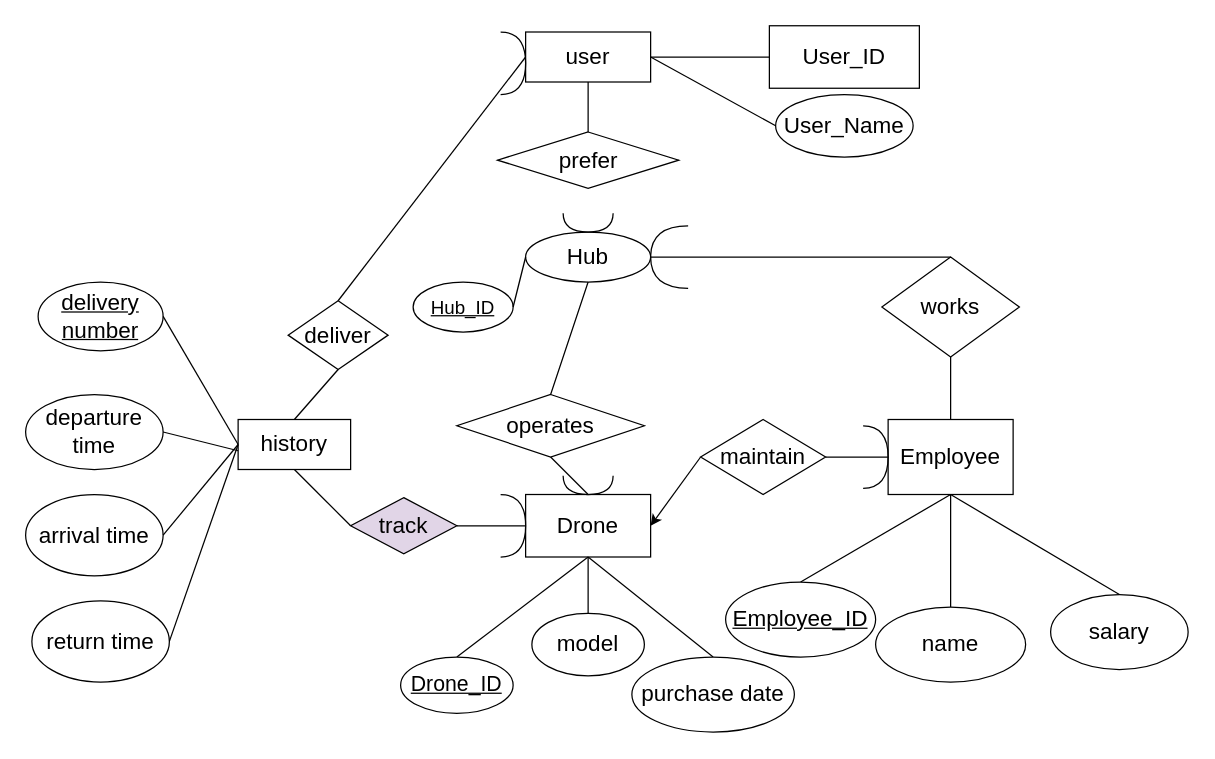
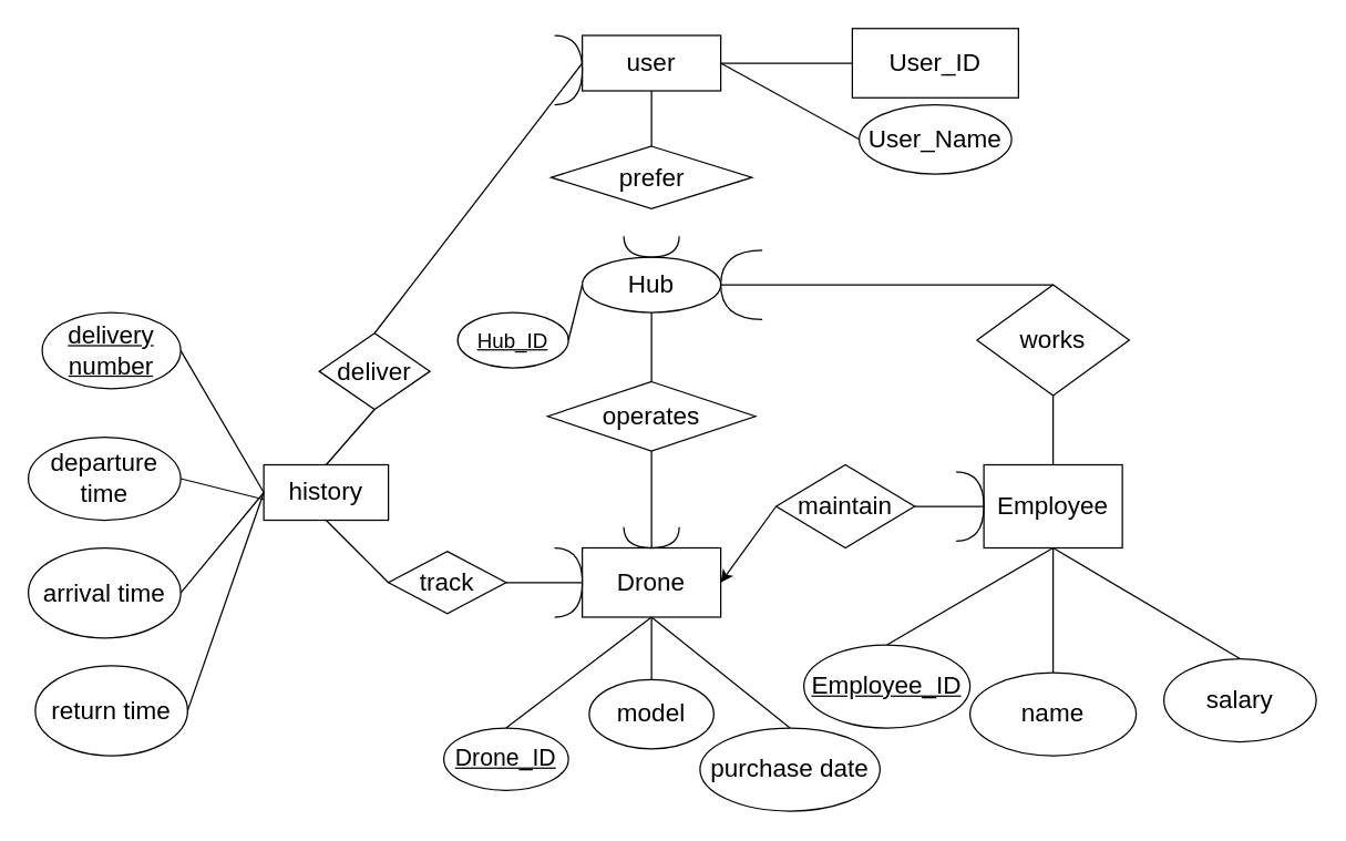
  <mxCell id="0" />
  <mxCell id="1" parent="0" />
  <mxCell id="2" value="&lt;font style=&quot;font-size: 15px&quot;&gt;&lt;u&gt;Hub_ID&lt;/u&gt;&lt;/font&gt;" style="ellipse;whiteSpace=wrap;html=1;" vertex="1" parent="1"><mxGeometry x="330" y="225" width="80" height="40" as="geometry" /></mxCell>
  <mxCell id="3" value="&lt;font style=&quot;font-size: 18px&quot;&gt;Hub&lt;/font&gt;" style="ellipse;whiteSpace=wrap;html=1;" vertex="1" parent="1"><mxGeometry x="420" y="185" width="100" height="40" as="geometry" /></mxCell>
  <mxCell id="4" value="" style="endArrow=none;html=1;entryX=0;entryY=0.5;entryDx=0;entryDy=0;exitX=1;exitY=0.5;exitDx=0;exitDy=0;" edge="1" parent="1" source="2" target="3"><mxGeometry width="50" height="50" relative="1" as="geometry"><mxPoint x="440" y="465" as="sourcePoint" /><mxPoint x="490" y="415" as="targetPoint" /></mxGeometry></mxCell>
  <mxCell id="5" value="&lt;font style=&quot;font-size: 18px&quot;&gt;Drone&lt;/font&gt;" style="rounded=0;whiteSpace=wrap;html=1;" vertex="1" parent="1"><mxGeometry x="420" y="395" width="100" height="50" as="geometry" /></mxCell>
  <mxCell id="6" value="" style="endArrow=none;html=1;exitX=0.5;exitY=1;exitDx=0;exitDy=0;entryX=0.5;entryY=0;entryDx=0;entryDy=0;" edge="1" parent="1" source="5" target="37"><mxGeometry width="50" height="50" relative="1" as="geometry"><mxPoint x="440" y="455" as="sourcePoint" /><mxPoint x="490" y="405" as="targetPoint" /></mxGeometry></mxCell>
  <mxCell id="7" value="" style="endArrow=none;html=1;exitX=0.5;exitY=0;exitDx=0;exitDy=0;entryX=0.5;entryY=1;entryDx=0;entryDy=0;" edge="1" parent="1" source="36" target="5"><mxGeometry width="50" height="50" relative="1" as="geometry"><mxPoint x="440" y="445" as="sourcePoint" /><mxPoint x="420" y="420" as="targetPoint" /></mxGeometry></mxCell>
- <mxCell id="8" value="&lt;font style=&quot;font-size: 18px&quot;&gt;operates&lt;/font&gt;" style="rhombus;whiteSpace=wrap;html=1;" vertex="1" parent="1"><mxGeometry x="365" y="315" width="150" height="50" as="geometry" /></mxCell>
+ <mxCell id="8" value="&lt;font style=&quot;font-size: 18px&quot;&gt;operates&lt;/font&gt;" style="rhombus;whiteSpace=wrap;html=1;" vertex="1" parent="1"><mxGeometry x="395" y="275" width="150" height="50" as="geometry" /></mxCell>
  <mxCell id="9" value="" style="endArrow=none;html=1;exitX=0.5;exitY=0;exitDx=0;exitDy=0;entryX=0.5;entryY=1;entryDx=0;entryDy=0;" edge="1" parent="1" source="8" target="3"><mxGeometry width="50" height="50" relative="1" as="geometry"><mxPoint x="420" y="275" as="sourcePoint" /><mxPoint x="470" y="225" as="targetPoint" /></mxGeometry></mxCell>
  <mxCell id="10" value="&lt;font style=&quot;font-size: 18px&quot;&gt;Employee&lt;/font&gt;" style="rounded=0;whiteSpace=wrap;html=1;" vertex="1" parent="1"><mxGeometry x="710" y="335" width="100" height="60" as="geometry" /></mxCell>
  <mxCell id="11" value="&lt;font style=&quot;font-size: 18px&quot;&gt;&lt;u&gt;Employee_ID&lt;/u&gt;&lt;/font&gt;" style="ellipse;whiteSpace=wrap;html=1;" vertex="1" parent="1"><mxGeometry x="580" y="465" width="120" height="60" as="geometry" /></mxCell>
  <mxCell id="12" value="&lt;font style=&quot;font-size: 18px&quot;&gt;name&lt;/font&gt;" style="ellipse;whiteSpace=wrap;html=1;" vertex="1" parent="1"><mxGeometry x="700" y="485" width="120" height="60" as="geometry" /></mxCell>
  <mxCell id="13" value="&lt;font style=&quot;font-size: 18px&quot;&gt;salary&lt;/font&gt;" style="ellipse;whiteSpace=wrap;html=1;" vertex="1" parent="1"><mxGeometry x="840" y="475" width="110" height="60" as="geometry" /></mxCell>
  <mxCell id="14" value="" style="endArrow=none;html=1;entryX=0.5;entryY=1;entryDx=0;entryDy=0;exitX=0.5;exitY=0;exitDx=0;exitDy=0;" edge="1" parent="1" source="11" target="10"><mxGeometry width="50" height="50" relative="1" as="geometry"><mxPoint x="650" y="465" as="sourcePoint" /><mxPoint x="720.04" y="465" as="targetPoint" /></mxGeometry></mxCell>
  <mxCell id="15" value="" style="endArrow=none;html=1;entryX=0.5;entryY=1;entryDx=0;entryDy=0;exitX=0.5;exitY=0;exitDx=0;exitDy=0;" edge="1" parent="1" source="12" target="10"><mxGeometry width="50" height="50" relative="1" as="geometry"><mxPoint x="700.04" y="535" as="sourcePoint" /><mxPoint x="705.04" y="465" as="targetPoint" /></mxGeometry></mxCell>
  <mxCell id="16" value="" style="endArrow=none;html=1;exitX=0.5;exitY=1;exitDx=0;exitDy=0;entryX=0.5;entryY=0;entryDx=0;entryDy=0;" edge="1" parent="1" source="10" target="13"><mxGeometry width="50" height="50" relative="1" as="geometry"><mxPoint x="655.04" y="515" as="sourcePoint" /><mxPoint x="830.04" y="535" as="targetPoint" /></mxGeometry></mxCell>
  <mxCell id="17" value="" style="endArrow=none;html=1;entryX=0.5;entryY=1;entryDx=0;entryDy=0;exitX=0.5;exitY=0;exitDx=0;exitDy=0;" edge="1" parent="1" source="5" target="8"><mxGeometry width="50" height="50" relative="1" as="geometry"><mxPoint x="600" y="495" as="sourcePoint" /><mxPoint x="650" y="445" as="targetPoint" /></mxGeometry></mxCell>
  <mxCell id="18" value="" style="endArrow=none;html=1;edgeStyle=orthogonalEdgeStyle;curved=1;" edge="1" parent="1"><mxGeometry width="50" height="50" relative="1" as="geometry"><mxPoint x="450" y="380" as="sourcePoint" /><mxPoint x="490" y="380" as="targetPoint" /><Array as="points"><mxPoint x="450" y="395" /><mxPoint x="490" y="395" /></Array></mxGeometry></mxCell>
  <mxCell id="19" value="&lt;font style=&quot;font-size: 18px&quot;&gt;works&lt;/font&gt;" style="rhombus;whiteSpace=wrap;html=1;" vertex="1" parent="1"><mxGeometry x="705" y="205" width="110" height="80" as="geometry" /></mxCell>
  <mxCell id="20" value="" style="endArrow=none;html=1;exitX=1;exitY=0.5;exitDx=0;exitDy=0;entryX=0.5;entryY=0;entryDx=0;entryDy=0;" edge="1" parent="1" source="3" target="19"><mxGeometry width="50" height="50" relative="1" as="geometry"><mxPoint x="590" y="265" as="sourcePoint" /><mxPoint x="640" y="215" as="targetPoint" /><Array as="points"><mxPoint x="590" y="205" /></Array></mxGeometry></mxCell>
  <mxCell id="21" value="" style="endArrow=none;html=1;entryX=0.5;entryY=0;entryDx=0;entryDy=0;exitX=0.5;exitY=1;exitDx=0;exitDy=0;" edge="1" parent="1" source="19" target="10"><mxGeometry width="50" height="50" relative="1" as="geometry"><mxPoint x="710" y="485" as="sourcePoint" /><mxPoint x="760" y="435" as="targetPoint" /></mxGeometry></mxCell>
  <mxCell id="22" value="" style="endArrow=none;html=1;edgeStyle=orthogonalEdgeStyle;curved=1;" edge="1" parent="1"><mxGeometry width="50" height="50" relative="1" as="geometry"><mxPoint x="550" y="230" as="sourcePoint" /><mxPoint x="550" y="180" as="targetPoint" /><Array as="points"><mxPoint x="520" y="230" /><mxPoint x="520" y="180" /></Array></mxGeometry></mxCell>
  <mxCell id="23" value="&lt;font style=&quot;font-size: 18px&quot;&gt;maintain&lt;/font&gt;" style="rhombus;whiteSpace=wrap;html=1;" vertex="1" parent="1"><mxGeometry x="560" y="335" width="100" height="60" as="geometry" /></mxCell>
  <mxCell id="24" value="" style="endArrow=none;html=1;edgeStyle=orthogonalEdgeStyle;curved=1;" edge="1" parent="1"><mxGeometry width="50" height="50" relative="1" as="geometry"><mxPoint x="690" y="390" as="sourcePoint" /><mxPoint x="690" y="340" as="targetPoint" /><Array as="points"><mxPoint x="710" y="390" /><mxPoint x="710" y="340" /></Array></mxGeometry></mxCell>
  <mxCell id="25" value="" style="endArrow=none;html=1;exitX=1;exitY=0.5;exitDx=0;exitDy=0;entryX=0;entryY=0.5;entryDx=0;entryDy=0;" edge="1" parent="1" source="23" target="10"><mxGeometry width="50" height="50" relative="1" as="geometry"><mxPoint x="670" y="475" as="sourcePoint" /><mxPoint x="720" y="425" as="targetPoint" /></mxGeometry></mxCell>
  <mxCell id="26" value="" style="endArrow=classic;html=1;entryX=1;entryY=0.5;entryDx=0;entryDy=0;exitX=0;exitY=0.5;exitDx=0;exitDy=0;" edge="1" parent="1" source="23" target="5"><mxGeometry width="50" height="50" relative="1" as="geometry"><mxPoint x="670" y="475" as="sourcePoint" /><mxPoint x="720" y="425" as="targetPoint" /></mxGeometry></mxCell>
  <mxCell id="27" value="&lt;font style=&quot;font-size: 18px&quot;&gt;user&lt;/font&gt;" style="rounded=0;whiteSpace=wrap;html=1;" vertex="1" parent="1"><mxGeometry x="420" y="25" width="100" height="40" as="geometry" /></mxCell>
  <mxCell id="28" value="&lt;font style=&quot;font-size: 18px&quot;&gt;User_Name&lt;/font&gt;" style="ellipse;whiteSpace=wrap;html=1;" vertex="1" parent="1"><mxGeometry x="620" y="75" width="110" height="50" as="geometry" /></mxCell>
  <mxCell id="29" value="&lt;font style=&quot;font-size: 18px&quot;&gt;User_ID&lt;/font&gt;" style="whiteSpace=wrap;html=1;rounded=0;" vertex="1" parent="1"><mxGeometry x="615" y="20" width="120" height="50" as="geometry" /></mxCell>
  <mxCell id="30" value="" style="endArrow=none;html=1;exitX=1;exitY=0.5;exitDx=0;exitDy=0;entryX=0;entryY=0.5;entryDx=0;entryDy=0;" edge="1" parent="1" source="27" target="29"><mxGeometry width="50" height="50" relative="1" as="geometry"><mxPoint x="600" y="345" as="sourcePoint" /><mxPoint x="650" y="295" as="targetPoint" /></mxGeometry></mxCell>
  <mxCell id="31" value="" style="endArrow=none;html=1;entryX=0;entryY=0.5;entryDx=0;entryDy=0;" edge="1" parent="1" target="28"><mxGeometry width="50" height="50" relative="1" as="geometry"><mxPoint x="520" y="45" as="sourcePoint" /><mxPoint x="625" y="55" as="targetPoint" /></mxGeometry></mxCell>
  <mxCell id="32" value="&lt;font style=&quot;font-size: 18px&quot;&gt;prefer&lt;/font&gt;" style="rhombus;whiteSpace=wrap;html=1;" vertex="1" parent="1"><mxGeometry x="397.5" y="105" width="145" height="45" as="geometry" /></mxCell>
  <mxCell id="33" value="" style="endArrow=none;html=1;exitX=0.5;exitY=0;exitDx=0;exitDy=0;entryX=0.5;entryY=1;entryDx=0;entryDy=0;" edge="1" parent="1" source="32" target="27"><mxGeometry width="50" height="50" relative="1" as="geometry"><mxPoint x="600" y="345" as="sourcePoint" /><mxPoint x="480" y="65" as="targetPoint" /></mxGeometry></mxCell>
  <mxCell id="34" value="" style="endArrow=none;html=1;edgeStyle=orthogonalEdgeStyle;curved=1;" edge="1" parent="1"><mxGeometry width="50" height="50" relative="1" as="geometry"><mxPoint x="450" y="170" as="sourcePoint" /><mxPoint x="490" y="170" as="targetPoint" /><Array as="points"><mxPoint x="450" y="185" /><mxPoint x="490" y="185" /></Array></mxGeometry></mxCell>
  <mxCell id="35" value="&lt;font style=&quot;font-size: 18px&quot;&gt;history&lt;/font&gt;" style="rounded=0;whiteSpace=wrap;html=1;" vertex="1" parent="1"><mxGeometry x="190" y="335" width="90" height="40" as="geometry" /></mxCell>
  <mxCell id="36" value="&lt;font style=&quot;font-size: 18px&quot;&gt;model&lt;/font&gt;" style="ellipse;whiteSpace=wrap;html=1;" vertex="1" parent="1"><mxGeometry x="425" y="490" width="90" height="50" as="geometry" /></mxCell>
  <mxCell id="37" value="&lt;font style=&quot;font-size: 18px&quot;&gt;purchase date&lt;/font&gt;" style="ellipse;whiteSpace=wrap;html=1;" vertex="1" parent="1"><mxGeometry x="505" y="525" width="130" height="60" as="geometry" /></mxCell>
  <mxCell id="38" value="" style="endArrow=none;html=1;exitX=0.5;exitY=0;exitDx=0;exitDy=0;entryX=0.5;entryY=1;entryDx=0;entryDy=0;startArrow=none;" edge="1" parent="1" source="39" target="5"><mxGeometry width="50" height="50" relative="1" as="geometry"><mxPoint x="370.962" y="546.213" as="sourcePoint" /><mxPoint x="430" y="430" as="targetPoint" /></mxGeometry></mxCell>
  <mxCell id="39" value="&lt;font style=&quot;font-size: 17px&quot;&gt;&lt;u&gt;Drone_ID&lt;/u&gt;&lt;/font&gt;" style="ellipse;whiteSpace=wrap;html=1;" vertex="1" parent="1"><mxGeometry x="320" y="525" width="90" height="45" as="geometry" /></mxCell>
  <mxCell id="40" value="&lt;font style=&quot;font-size: 18px&quot;&gt;departure time&lt;/font&gt;" style="ellipse;whiteSpace=wrap;html=1;" vertex="1" parent="1"><mxGeometry x="20" y="315" width="110" height="60" as="geometry" /></mxCell>
  <mxCell id="41" value="&lt;font style=&quot;font-size: 18px&quot;&gt;&lt;u&gt;delivery number&lt;/u&gt;&lt;/font&gt;" style="ellipse;whiteSpace=wrap;html=1;" vertex="1" parent="1"><mxGeometry x="30" y="225" width="100" height="55" as="geometry" /></mxCell>
  <mxCell id="42" value="&lt;font style=&quot;font-size: 18px&quot;&gt;arrival time&lt;/font&gt;" style="ellipse;whiteSpace=wrap;html=1;" vertex="1" parent="1"><mxGeometry x="20" y="395" width="110" height="65" as="geometry" /></mxCell>
  <mxCell id="43" value="&lt;font style=&quot;font-size: 18px&quot;&gt;return time&lt;/font&gt;" style="ellipse;whiteSpace=wrap;html=1;" vertex="1" parent="1"><mxGeometry x="25" y="480" width="110" height="65" as="geometry" /></mxCell>
  <mxCell id="44" value="" style="endArrow=none;html=1;exitX=1;exitY=0.5;exitDx=0;exitDy=0;entryX=0;entryY=0.5;entryDx=0;entryDy=0;" edge="1" parent="1" source="41" target="35"><mxGeometry width="50" height="50" relative="1" as="geometry"><mxPoint x="310" y="180" as="sourcePoint" /><mxPoint x="360" y="130" as="targetPoint" /></mxGeometry></mxCell>
  <mxCell id="45" value="" style="endArrow=none;html=1;exitX=1;exitY=0.5;exitDx=0;exitDy=0;" edge="1" parent="1" source="40"><mxGeometry width="50" height="50" relative="1" as="geometry"><mxPoint x="140" y="262.5" as="sourcePoint" /><mxPoint x="190" y="360" as="targetPoint" /></mxGeometry></mxCell>
  <mxCell id="46" value="" style="endArrow=none;html=1;exitX=1;exitY=0.5;exitDx=0;exitDy=0;entryX=0;entryY=0.5;entryDx=0;entryDy=0;" edge="1" parent="1" source="42" target="35"><mxGeometry width="50" height="50" relative="1" as="geometry"><mxPoint x="150" y="440" as="sourcePoint" /><mxPoint x="240" y="360" as="targetPoint" /></mxGeometry></mxCell>
  <mxCell id="47" value="" style="endArrow=none;html=1;exitX=1;exitY=0.5;exitDx=0;exitDy=0;entryX=0;entryY=0.5;entryDx=0;entryDy=0;" edge="1" parent="1" source="43" target="35"><mxGeometry width="50" height="50" relative="1" as="geometry"><mxPoint x="310" y="180" as="sourcePoint" /><mxPoint x="360" y="130" as="targetPoint" /></mxGeometry></mxCell>
- <mxCell id="48" value="&lt;font style=&quot;font-size: 18px&quot;&gt;track&lt;/font&gt;" style="rhombus;whiteSpace=wrap;html=1;fillColor=#e1d5e7;" vertex="1" parent="1"><mxGeometry x="280" y="397.5" width="85" height="45" as="geometry" /></mxCell>
+ <mxCell id="48" value="&lt;font style=&quot;font-size: 18px&quot;&gt;track&lt;/font&gt;" style="rhombus;whiteSpace=wrap;html=1;" vertex="1" parent="1"><mxGeometry x="280" y="397.5" width="85" height="45" as="geometry" /></mxCell>
  <mxCell id="49" value="" style="endArrow=none;html=1;exitX=0.5;exitY=1;exitDx=0;exitDy=0;entryX=0;entryY=0.5;entryDx=0;entryDy=0;" edge="1" parent="1" source="35" target="48"><mxGeometry width="50" height="50" relative="1" as="geometry"><mxPoint x="310" y="180" as="sourcePoint" /><mxPoint x="360" y="130" as="targetPoint" /></mxGeometry></mxCell>
  <mxCell id="50" value="" style="endArrow=none;html=1;exitX=1;exitY=0.5;exitDx=0;exitDy=0;entryX=0;entryY=0.5;entryDx=0;entryDy=0;" edge="1" parent="1" source="48" target="5"><mxGeometry width="50" height="50" relative="1" as="geometry"><mxPoint x="310" y="180" as="sourcePoint" /><mxPoint x="360" y="130" as="targetPoint" /></mxGeometry></mxCell>
  <mxCell id="51" value="" style="endArrow=none;html=1;edgeStyle=orthogonalEdgeStyle;curved=1;" edge="1" parent="1"><mxGeometry width="50" height="50" relative="1" as="geometry"><mxPoint x="400" y="445" as="sourcePoint" /><mxPoint x="400" y="395" as="targetPoint" /><Array as="points"><mxPoint x="420" y="445" /><mxPoint x="420" y="395" /></Array></mxGeometry></mxCell>
  <mxCell id="52" value="&lt;font style=&quot;font-size: 18px&quot;&gt;deliver&lt;/font&gt;" style="rhombus;whiteSpace=wrap;html=1;" vertex="1" parent="1"><mxGeometry x="230" y="240" width="80" height="55" as="geometry" /></mxCell>
  <mxCell id="53" value="" style="endArrow=none;html=1;exitX=0.5;exitY=0;exitDx=0;exitDy=0;entryX=0.5;entryY=1;entryDx=0;entryDy=0;" edge="1" parent="1" source="35" target="52"><mxGeometry width="50" height="50" relative="1" as="geometry"><mxPoint x="310" y="180" as="sourcePoint" /><mxPoint x="360" y="130" as="targetPoint" /></mxGeometry></mxCell>
  <mxCell id="54" value="" style="endArrow=none;html=1;exitX=0.5;exitY=0;exitDx=0;exitDy=0;entryX=0;entryY=0.5;entryDx=0;entryDy=0;" edge="1" parent="1" source="52" target="27"><mxGeometry width="50" height="50" relative="1" as="geometry"><mxPoint x="310" y="180" as="sourcePoint" /><mxPoint x="360" y="130" as="targetPoint" /></mxGeometry></mxCell>
  <mxCell id="55" value="" style="endArrow=none;html=1;edgeStyle=orthogonalEdgeStyle;curved=1;" edge="1" parent="1"><mxGeometry width="50" height="50" relative="1" as="geometry"><mxPoint x="400" y="75" as="sourcePoint" /><mxPoint x="400" y="25" as="targetPoint" /><Array as="points"><mxPoint x="420" y="75" /><mxPoint x="420" y="25" /></Array></mxGeometry></mxCell>
